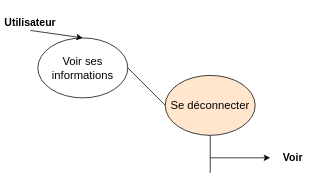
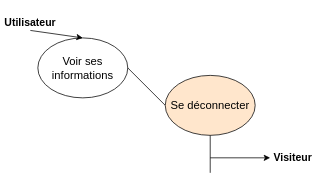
  <mxCell id="0" />
  <mxCell id="1" parent="0" />
  <mxCell id="2" value="&lt;font style=&quot;font-size: 15px&quot;&gt;Voir ses informations&lt;/font&gt;" style="ellipse;whiteSpace=wrap;html=1;" parent="1" vertex="1"><mxGeometry x="50" y="50" width="120" height="80" as="geometry" /></mxCell>
  <mxCell id="3" value="" style="endArrow=classic;html=1;entryX=0.5;entryY=0;entryDx=0;entryDy=0;" parent="1" target="2" edge="1"><mxGeometry width="50" height="50" relative="1" as="geometry"><mxPoint x="40" y="40" as="sourcePoint" /><mxPoint x="70" y="0" as="targetPoint" /></mxGeometry></mxCell>
  <mxCell id="4" value="&lt;b&gt;&lt;font style=&quot;font-size: 14px&quot;&gt;Utilisateur&lt;/font&gt;&lt;/b&gt;" style="text;html=1;strokeColor=none;fillColor=none;align=center;verticalAlign=middle;whiteSpace=wrap;rounded=0;" parent="1" vertex="1"><mxGeometry x="20" y="20" width="40" height="20" as="geometry" /></mxCell>
  <mxCell id="5" value="" style="endArrow=none;html=1;exitX=1;exitY=0.5;exitDx=0;exitDy=0;" parent="1" source="2" edge="1"><mxGeometry width="50" height="50" relative="1" as="geometry"><mxPoint x="130" y="180" as="sourcePoint" /><mxPoint x="220" y="140" as="targetPoint" /></mxGeometry></mxCell>
  <mxCell id="6" value="" style="endArrow=classic;html=1;" parent="1" edge="1"><mxGeometry width="50" height="50" relative="1" as="geometry"><mxPoint x="280" y="210" as="sourcePoint" /><mxPoint x="360" y="210" as="targetPoint" /></mxGeometry></mxCell>
  <mxCell id="7" value="&lt;font style=&quot;font-size: 15px&quot;&gt;Se déconnecter&lt;/font&gt;" style="ellipse;whiteSpace=wrap;html=1;fillColor=#ffe6cc;" parent="1" vertex="1"><mxGeometry x="220" y="100" width="120" height="80" as="geometry" /></mxCell>
  <mxCell id="8" value="" style="endArrow=none;html=1;entryX=0.5;entryY=1;entryDx=0;entryDy=0;" parent="1" target="7" edge="1"><mxGeometry width="50" height="50" relative="1" as="geometry"><mxPoint x="280" y="230" as="sourcePoint" /><mxPoint x="280" y="250" as="targetPoint" /></mxGeometry></mxCell>
- <mxCell id="9" value="&lt;b&gt;&lt;font style=&quot;font-size: 14px&quot;&gt;Voir&lt;/font&gt;&lt;/b&gt;" style="text;html=1;align=center;verticalAlign=middle;resizable=0;points=[];autosize=1;" parent="1" vertex="1"><mxGeometry x="355" y="200" width="70" height="20" as="geometry" /></mxCell>
+ <mxCell id="9" value="&lt;b&gt;&lt;font style=&quot;font-size: 14px&quot;&gt;Visiteur&lt;/font&gt;&lt;/b&gt;" style="text;html=1;align=center;verticalAlign=middle;resizable=0;points=[];autosize=1;" parent="1" vertex="1"><mxGeometry x="355" y="200" width="70" height="20" as="geometry" /></mxCell>
